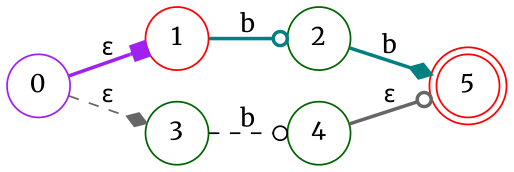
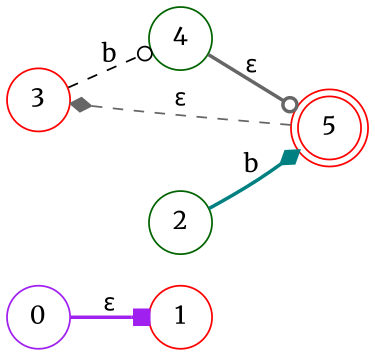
  digraph {
    fontname=Merriweather
    rankdir=LR
    node [color=red fontname=Merriweather shape=circle]
    edge [arrowhead=odot color=gray40 fontname=Merriweather style=bold]
    0 [color=purple]
    1
-   3 [color=darkgreen]
+   3
    2 [color=darkgreen]
    4 [color=darkgreen]
    5 [shape=doublecircle]
    0 -> 1 [arrowhead=box color=purple label="ε"]
-   0 -> 3 [arrowhead=diamond label="ε" style=dashed]
-   1 -> 2 [color=teal label=b]
+   5 -> 3 [arrowhead=diamond label="ε" style=dashed]
    3 -> 4 [color=black label=b style=dashed]
    2 -> 5 [arrowhead=diamond color=teal label=b]
    4 -> 5 [label="ε"]
  }
